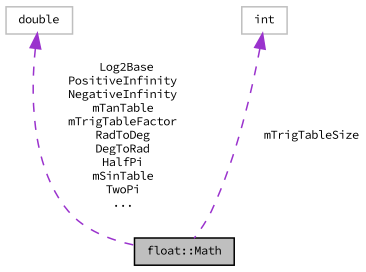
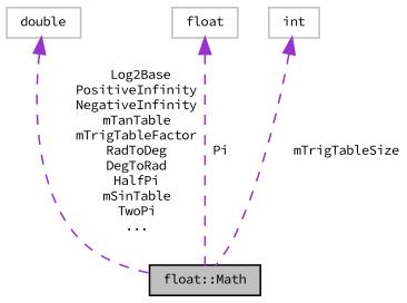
  digraph {
    fontname="Source Code Pro"
    node [color=grey75 fontname="Source Code Pro" fontsize=8 shape=record]
    edge [color=darkorchid3 dir=back fontname="Source Code Pro" fontsize=8 labelfontname="FreeSans.ttf" labelfontsize=8 style=dashed]
    n1 [color=black fillcolor=grey75 fontcolor=black height=0.2 label="float::Math" style=filled width=0.4]
    n2 [height=0.2 label=double width=0.4]
+   n3 [height=0.2 label=float width=0.4]
    n4 [height=0.2 label=int width=0.4]
    n2 -> n1 [label=" Log2Base\nPositiveInfinity\nNegativeInfinity\nmTanTable\nmTrigTableFactor\nRadToDeg\nDegToRad\nHalfPi\nmSinTable\nTwoPi\n..."]
+   n3 -> n1 [label=" Pi"]
    n4 -> n1 [label=" mTrigTableSize"]
  }
